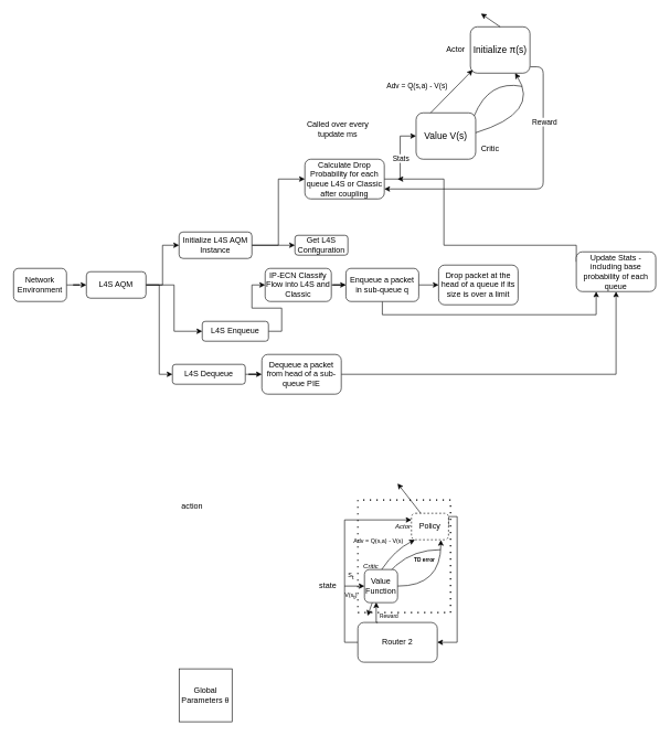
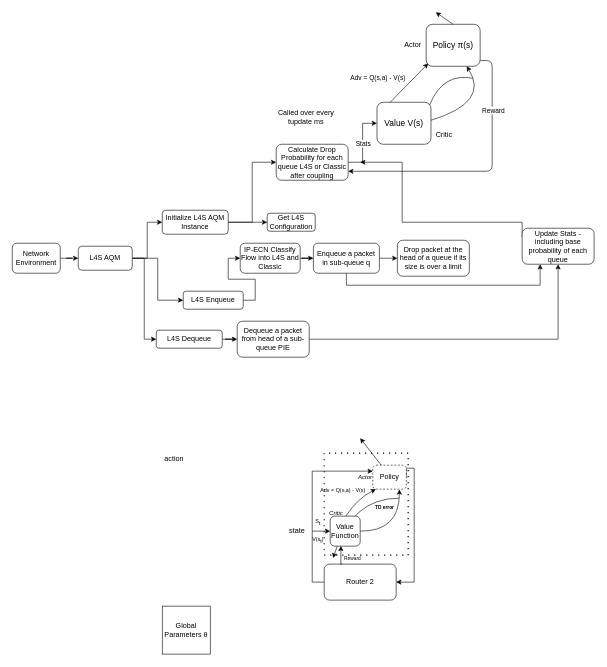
  <mxCell id="0" />
  <mxCell id="1" parent="0" />
  <mxCell id="2" style="edgeStyle=orthogonalEdgeStyle;rounded=0;orthogonalLoop=1;jettySize=auto;html=1;exitX=1;exitY=0.5;exitDx=0;exitDy=0;entryX=0;entryY=0.5;entryDx=0;entryDy=0;" parent="1" source="5" target="10" edge="1"><mxGeometry relative="1" as="geometry" /></mxCell>
  <mxCell id="3" style="edgeStyle=orthogonalEdgeStyle;rounded=0;orthogonalLoop=1;jettySize=auto;html=1;exitX=1;exitY=0.5;exitDx=0;exitDy=0;entryX=0;entryY=0.5;entryDx=0;entryDy=0;" parent="1" source="5" target="13" edge="1"><mxGeometry relative="1" as="geometry" /></mxCell>
  <mxCell id="4" style="edgeStyle=orthogonalEdgeStyle;rounded=0;orthogonalLoop=1;jettySize=auto;html=1;exitX=1;exitY=0.5;exitDx=0;exitDy=0;entryX=0;entryY=0.5;entryDx=0;entryDy=0;" parent="1" source="5" target="25" edge="1"><mxGeometry relative="1" as="geometry" /></mxCell>
  <mxCell id="5" value="L4S AQM" style="rounded=1;whiteSpace=wrap;html=1;" parent="1" vertex="1"><mxGeometry x="130" y="410" width="90" height="40" as="geometry" /></mxCell>
  <mxCell id="6" style="edgeStyle=orthogonalEdgeStyle;rounded=0;orthogonalLoop=1;jettySize=auto;html=1;" parent="1" source="7" target="5" edge="1"><mxGeometry relative="1" as="geometry" /></mxCell>
  <mxCell id="7" value="Network Environment" style="rounded=1;whiteSpace=wrap;html=1;" parent="1" vertex="1"><mxGeometry x="20" y="405" width="80" height="50" as="geometry" /></mxCell>
  <mxCell id="8" style="edgeStyle=orthogonalEdgeStyle;rounded=0;orthogonalLoop=1;jettySize=auto;html=1;" parent="1" source="10" target="11" edge="1"><mxGeometry relative="1" as="geometry" /></mxCell>
  <mxCell id="9" style="edgeStyle=orthogonalEdgeStyle;rounded=0;orthogonalLoop=1;jettySize=auto;html=1;entryX=0;entryY=0.5;entryDx=0;entryDy=0;" parent="1" source="10" target="22" edge="1"><mxGeometry relative="1" as="geometry" /></mxCell>
  <mxCell id="10" value="Initialize L4S AQM Instance" style="rounded=1;whiteSpace=wrap;html=1;" parent="1" vertex="1"><mxGeometry x="270" y="350" width="110" height="40" as="geometry" /></mxCell>
  <mxCell id="11" value="Get L4S Configuration" style="rounded=1;whiteSpace=wrap;html=1;" parent="1" vertex="1"><mxGeometry x="445" y="355" width="80" height="30" as="geometry" /></mxCell>
  <mxCell id="12" style="edgeStyle=orthogonalEdgeStyle;rounded=0;orthogonalLoop=1;jettySize=auto;html=1;exitX=1;exitY=0.5;exitDx=0;exitDy=0;entryX=0;entryY=0.5;entryDx=0;entryDy=0;" parent="1" source="13" target="15" edge="1"><mxGeometry relative="1" as="geometry" /></mxCell>
  <mxCell id="13" value="L4S Enqueue" style="rounded=1;whiteSpace=wrap;html=1;" parent="1" vertex="1"><mxGeometry x="305" y="485" width="100" height="30" as="geometry" /></mxCell>
  <mxCell id="14" style="edgeStyle=orthogonalEdgeStyle;rounded=0;orthogonalLoop=1;jettySize=auto;html=1;exitX=1;exitY=0.5;exitDx=0;exitDy=0;" parent="1" source="15" target="18" edge="1"><mxGeometry relative="1" as="geometry" /></mxCell>
  <mxCell id="15" value="IP-ECN Classify Flow into L4S and Classic" style="rounded=1;whiteSpace=wrap;html=1;" parent="1" vertex="1"><mxGeometry x="400" y="405" width="100" height="50" as="geometry" /></mxCell>
  <mxCell id="16" style="edgeStyle=orthogonalEdgeStyle;rounded=0;orthogonalLoop=1;jettySize=auto;html=1;exitX=1;exitY=0.5;exitDx=0;exitDy=0;entryX=0;entryY=0.5;entryDx=0;entryDy=0;" parent="1" source="18" target="19" edge="1"><mxGeometry relative="1" as="geometry" /></mxCell>
  <mxCell id="17" style="edgeStyle=orthogonalEdgeStyle;rounded=0;orthogonalLoop=1;jettySize=auto;html=1;exitX=0.5;exitY=1;exitDx=0;exitDy=0;entryX=0.25;entryY=1;entryDx=0;entryDy=0;" edge="1" parent="1" source="18" target="29"><mxGeometry relative="1" as="geometry" /></mxCell>
  <mxCell id="18" value="Enqueue a packet in sub-queue q" style="rounded=1;whiteSpace=wrap;html=1;" parent="1" vertex="1"><mxGeometry x="522" y="405" width="110" height="50" as="geometry" /></mxCell>
  <mxCell id="19" value="Drop packet at the head of a queue if its size is over a limit" style="rounded=1;whiteSpace=wrap;html=1;" parent="1" vertex="1"><mxGeometry x="662" y="400" width="120" height="60" as="geometry" /></mxCell>
  <mxCell id="20" style="edgeStyle=orthogonalEdgeStyle;rounded=0;orthogonalLoop=1;jettySize=auto;html=1;exitX=1;exitY=0.5;exitDx=0;exitDy=0;entryX=0;entryY=0.5;entryDx=0;entryDy=0;" edge="1" parent="1" source="22" target="52"><mxGeometry relative="1" as="geometry" /></mxCell>
  <mxCell id="21" value="Stats" style="edgeLabel;html=1;align=center;verticalAlign=middle;resizable=0;points=[];" vertex="1" connectable="0" parent="20"><mxGeometry x="-0.009" relative="1" as="geometry"><mxPoint as="offset" /></mxGeometry></mxCell>
  <mxCell id="22" value="Calculate Drop Probability for each queue L4S or Classic after coupling" style="rounded=1;whiteSpace=wrap;html=1;" parent="1" vertex="1"><mxGeometry x="460" y="240" width="120" height="60" as="geometry" /></mxCell>
  <mxCell id="23" value="Called over every tupdate ms" style="text;html=1;align=center;verticalAlign=middle;whiteSpace=wrap;rounded=0;" parent="1" vertex="1"><mxGeometry x="460" width="100" height="30" as="geometry" y="180" /></mxCell>
  <mxCell id="24" style="edgeStyle=orthogonalEdgeStyle;rounded=0;orthogonalLoop=1;jettySize=auto;html=1;" parent="1" source="25" target="27" edge="1"><mxGeometry relative="1" as="geometry" /></mxCell>
  <mxCell id="25" value="L4S Dequeue" style="rounded=1;whiteSpace=wrap;html=1;" parent="1" vertex="1"><mxGeometry x="260" y="550" width="110" height="30" as="geometry" /></mxCell>
  <mxCell id="26" style="edgeStyle=orthogonalEdgeStyle;rounded=0;orthogonalLoop=1;jettySize=auto;html=1;" parent="1" source="27" target="29" edge="1"><mxGeometry relative="1" as="geometry" /></mxCell>
  <mxCell id="27" value="Dequeue a packet from head of a sub-queue PIE" style="rounded=1;whiteSpace=wrap;html=1;" parent="1" vertex="1"><mxGeometry x="395" y="535" width="120" height="60" as="geometry" /></mxCell>
  <mxCell id="28" style="edgeStyle=orthogonalEdgeStyle;rounded=0;orthogonalLoop=1;jettySize=auto;html=1;exitX=0;exitY=0.25;exitDx=0;exitDy=0;endArrow=classic;endFill=1;" edge="1" parent="1" source="29"><mxGeometry relative="1" as="geometry"><mxPoint x="600" y="270" as="targetPoint" /><Array as="points"><mxPoint x="870" y="370" /><mxPoint x="670" y="370" /><mxPoint x="670" y="270" /></Array></mxGeometry></mxCell>
  <mxCell id="29" value="Update Stats - including base probability of each queue" style="rounded=1;whiteSpace=wrap;html=1;" parent="1" vertex="1"><mxGeometry x="870" y="380" width="120" height="60" as="geometry" /></mxCell>
  <mxCell id="30" value="action" style="text;html=1;align=center;verticalAlign=middle;whiteSpace=wrap;rounded=0;" parent="1" vertex="1"><mxGeometry x="260" y="749" width="60" height="30" as="geometry" /></mxCell>
  <mxCell id="31" value="Global Parameters&amp;nbsp;θ" style="whiteSpace=wrap;html=1;aspect=fixed;" parent="1" vertex="1"><mxGeometry x="270" y="1010" width="80" height="80" as="geometry" /></mxCell>
  <mxCell id="32" style="edgeStyle=orthogonalEdgeStyle;rounded=0;orthogonalLoop=1;jettySize=auto;html=1;exitX=0;exitY=0.5;exitDx=0;exitDy=0;entryX=0;entryY=0.25;entryDx=0;entryDy=0;" parent="1" source="33" target="44" edge="1"><mxGeometry relative="1" as="geometry" /></mxCell>
  <mxCell id="33" value="Router 2" style="rounded=1;whiteSpace=wrap;html=1;" parent="1" vertex="1"><mxGeometry x="540" y="940" width="120" height="60" as="geometry" /></mxCell>
  <mxCell id="34" style="edgeStyle=orthogonalEdgeStyle;rounded=0;orthogonalLoop=1;jettySize=auto;html=1;exitX=0;exitY=0.5;exitDx=0;exitDy=0;endArrow=none;endFill=0;startArrow=classic;startFill=1;" parent="1" edge="1"><mxGeometry relative="1" as="geometry"><mxPoint x="520" y="885" as="targetPoint" /><mxPoint x="550" y="885" as="sourcePoint" /></mxGeometry></mxCell>
  <mxCell id="35" style="rounded=0;orthogonalLoop=1;jettySize=auto;html=1;exitX=1;exitY=0.5;exitDx=0;exitDy=0;entryX=0.793;entryY=1.011;entryDx=0;entryDy=0;edgeStyle=orthogonalEdgeStyle;curved=1;entryPerimeter=0;" parent="1" target="44" edge="1"><mxGeometry relative="1" as="geometry"><mxPoint x="600" y="885" as="sourcePoint" /></mxGeometry></mxCell>
  <mxCell id="36" style="edgeStyle=orthogonalEdgeStyle;rounded=0;orthogonalLoop=1;jettySize=auto;html=1;entryX=1;entryY=0.5;entryDx=0;entryDy=0;exitX=1;exitY=0.5;exitDx=0;exitDy=0;" parent="1" source="44" target="33" edge="1"><mxGeometry relative="1" as="geometry"><Array as="points"><mxPoint x="690" y="780" /><mxPoint x="690" y="970" /></Array></mxGeometry></mxCell>
  <mxCell id="37" value="V(s&lt;sub style=&quot;font-size: 9px;&quot;&gt;t&lt;/sub&gt;)" style="text;html=1;align=center;verticalAlign=middle;whiteSpace=wrap;rounded=0;fontSize=9;" parent="1" vertex="1"><mxGeometry x="515" y="890" width="30" height="20" as="geometry" /></mxCell>
  <mxCell id="38" value="S&lt;sub style=&quot;font-size: 9px;&quot;&gt;t&lt;/sub&gt;" style="text;html=1;align=center;verticalAlign=middle;whiteSpace=wrap;rounded=0;fontSize=9;" parent="1" vertex="1"><mxGeometry x="520" y="860" width="20" height="20" as="geometry" /></mxCell>
  <mxCell id="39" value="" style="endArrow=classic;html=1;rounded=0;exitX=0.25;exitY=0;exitDx=0;exitDy=0;" parent="1" source="44" edge="1"><mxGeometry width="50" height="50" relative="1" as="geometry"><mxPoint x="520" y="750" as="sourcePoint" /><mxPoint x="600" y="730" as="targetPoint" /></mxGeometry></mxCell>
  <mxCell id="40" style="edgeStyle=orthogonalEdgeStyle;rounded=0;orthogonalLoop=1;jettySize=auto;html=1;exitX=0.25;exitY=0;exitDx=0;exitDy=0;entryX=0.355;entryY=0.99;entryDx=0;entryDy=0;entryPerimeter=0;" parent="1" source="33" edge="1"><mxGeometry relative="1" as="geometry"><mxPoint x="567.75" y="909.5" as="targetPoint" /></mxGeometry></mxCell>
  <mxCell id="41" value="Reward" style="text;html=1;align=center;verticalAlign=middle;whiteSpace=wrap;rounded=0;fontSize=8;" parent="1" vertex="1"><mxGeometry x="565" y="920" width="45" height="20" as="geometry" /></mxCell>
  <mxCell id="42" value="state" style="text;html=1;align=center;verticalAlign=middle;whiteSpace=wrap;rounded=0;" parent="1" vertex="1"><mxGeometry x="480" y="875" width="30" height="20" as="geometry" /></mxCell>
  <mxCell id="43" value="" style="swimlane;startSize=0;dashed=1;dashPattern=1 4;rounded=1;strokeWidth=2;" parent="1" vertex="1"><mxGeometry x="540" y="755" width="140" height="170" as="geometry" /></mxCell>
  <mxCell id="44" value="Policy" style="rounded=1;whiteSpace=wrap;html=1;dashed=1;" parent="43" vertex="1"><mxGeometry x="81" y="20" width="56" height="40" as="geometry" /></mxCell>
  <mxCell id="45" value="Critic" style="text;html=1;align=center;verticalAlign=middle;whiteSpace=wrap;rounded=0;fontSize=10;fontStyle=2" parent="43" vertex="1"><mxGeometry x="5" y="95" width="30" height="10" as="geometry" /></mxCell>
  <mxCell id="46" value="" style="endArrow=classic;html=1;rounded=0;curved=1;" parent="43" edge="1"><mxGeometry width="50" height="50" relative="1" as="geometry"><mxPoint x="125" y="75" as="sourcePoint" /><mxPoint x="15" y="175" as="targetPoint" /><Array as="points"><mxPoint x="45" y="75" /></Array></mxGeometry></mxCell>
  <mxCell id="47" value="TD error" style="text;html=1;align=center;verticalAlign=middle;whiteSpace=wrap;rounded=0;fontSize=8;fontStyle=1" parent="43" vertex="1"><mxGeometry x="81" y="85" width="40" height="10" as="geometry" /></mxCell>
  <mxCell id="48" value="&lt;span style=&quot;font-weight: normal; font-size: 9px;&quot;&gt;Adv = Q(s,a) - V(s)&lt;/span&gt;" style="text;html=1;align=center;verticalAlign=middle;whiteSpace=wrap;rounded=0;fontSize=9;fontStyle=1" parent="43" vertex="1"><mxGeometry x="-8" y="55" width="79" height="15" as="geometry" /></mxCell>
  <mxCell id="49" value="Actor" style="text;html=1;align=center;verticalAlign=middle;whiteSpace=wrap;rounded=0;fontStyle=2;fontSize=10;" parent="43" vertex="1"><mxGeometry x="56" y="35" width="25" height="10" as="geometry" /></mxCell>
  <mxCell id="50" value="" style="endArrow=classic;html=1;rounded=0;entryX=0.094;entryY=1.004;entryDx=0;entryDy=0;entryPerimeter=0;curved=1;" parent="43" target="44" edge="1"><mxGeometry width="50" height="50" relative="1" as="geometry"><mxPoint x="36" y="105" as="sourcePoint" /><mxPoint x="86" y="55" as="targetPoint" /><Array as="points"><mxPoint x="56" y="75" /></Array></mxGeometry></mxCell>
  <mxCell id="51" value="Value Function" style="rounded=1;whiteSpace=wrap;html=1;" parent="1" vertex="1"><mxGeometry x="550" y="860" width="50" height="50" as="geometry" /></mxCell>
  <mxCell id="52" value="Value V(s)" style="rounded=1;whiteSpace=wrap;html=1;fontSize=14;" vertex="1" parent="1"><mxGeometry x="628" y="170" width="90" height="70" as="geometry" /></mxCell>
- <mxCell id="53" value="Initialize&amp;nbsp;π(s)" style="rounded=1;whiteSpace=wrap;html=1;fontSize=14;" vertex="1" parent="1"><mxGeometry x="710" y="40" width="90" height="70" as="geometry" /></mxCell>
+ <mxCell id="53" value="Policy&amp;nbsp;π(s)" style="rounded=1;whiteSpace=wrap;html=1;fontSize=14;" vertex="1" parent="1"><mxGeometry x="710" y="40" width="90" height="70" as="geometry" /></mxCell>
  <mxCell id="54" value="" style="endArrow=classic;html=1;rounded=0;entryX=0.75;entryY=1;entryDx=0;entryDy=0;curved=1;" edge="1" parent="1" target="53"><mxGeometry width="50" height="50" relative="1" as="geometry"><mxPoint x="718" y="200" as="sourcePoint" /><mxPoint x="768" y="150" as="targetPoint" /><Array as="points"><mxPoint x="816" y="170" /></Array></mxGeometry></mxCell>
  <mxCell id="55" value="" style="endArrow=classic;html=1;rounded=0;exitX=0.5;exitY=0;exitDx=0;exitDy=0;" edge="1" parent="1" source="53"><mxGeometry width="50" height="50" relative="1" as="geometry"><mxPoint x="636" y="30" as="sourcePoint" /><mxPoint x="726" y="20" as="targetPoint" /></mxGeometry></mxCell>
  <mxCell id="56" value="" style="endArrow=none;html=1;rounded=0;endFill=0;curved=1;exitX=0.976;exitY=0.062;exitDx=0;exitDy=0;exitPerimeter=0;" edge="1" parent="1" source="52"><mxGeometry width="50" height="50" relative="1" as="geometry"><mxPoint x="718" as="sourcePoint" y="180" /><mxPoint x="788" y="130" as="targetPoint" /><Array as="points"><mxPoint x="738" y="120" /></Array></mxGeometry></mxCell>
  <mxCell id="57" value="Actor" style="text;html=1;align=center;verticalAlign=middle;whiteSpace=wrap;rounded=0;" vertex="1" parent="1"><mxGeometry x="658" y="60" width="60" height="30" as="geometry" /></mxCell>
  <mxCell id="58" value="Critic" style="text;html=1;align=center;verticalAlign=middle;whiteSpace=wrap;rounded=0;" vertex="1" parent="1"><mxGeometry x="710" y="210" width="60" height="30" as="geometry" /></mxCell>
  <mxCell id="59" value="&lt;span style=&quot;font-weight: normal; font-size: 11px;&quot;&gt;Adv = Q(s,a) - V(s)&lt;/span&gt;" style="text;html=1;align=center;verticalAlign=middle;whiteSpace=wrap;rounded=0;fontSize=11;fontStyle=1" vertex="1" parent="1"><mxGeometry x="580" y="120" width="100" height="20" as="geometry" /></mxCell>
  <mxCell id="60" value="" style="endArrow=classic;html=1;rounded=0;entryX=0.039;entryY=0.931;entryDx=0;entryDy=0;entryPerimeter=0;" edge="1" parent="1" target="53"><mxGeometry width="50" height="50" relative="1" as="geometry"><mxPoint x="650" y="170" as="sourcePoint" /><mxPoint x="700" y="120" as="targetPoint" /></mxGeometry></mxCell>
  <mxCell id="61" style="edgeStyle=orthogonalEdgeStyle;rounded=1;orthogonalLoop=1;jettySize=auto;html=1;exitX=1;exitY=0.75;exitDx=0;exitDy=0;entryX=1.006;entryY=0.863;entryDx=0;entryDy=0;entryPerimeter=0;startArrow=classic;startFill=1;endArrow=none;endFill=0;curved=0;" edge="1" parent="1" source="22" target="53"><mxGeometry relative="1" as="geometry" /></mxCell>
  <mxCell id="62" value="Reward" style="edgeLabel;html=1;align=center;verticalAlign=middle;resizable=0;points=[];" vertex="1" connectable="0" parent="61"><mxGeometry x="0.54" y="-1" relative="1" as="geometry"><mxPoint as="offset" /></mxGeometry></mxCell>
